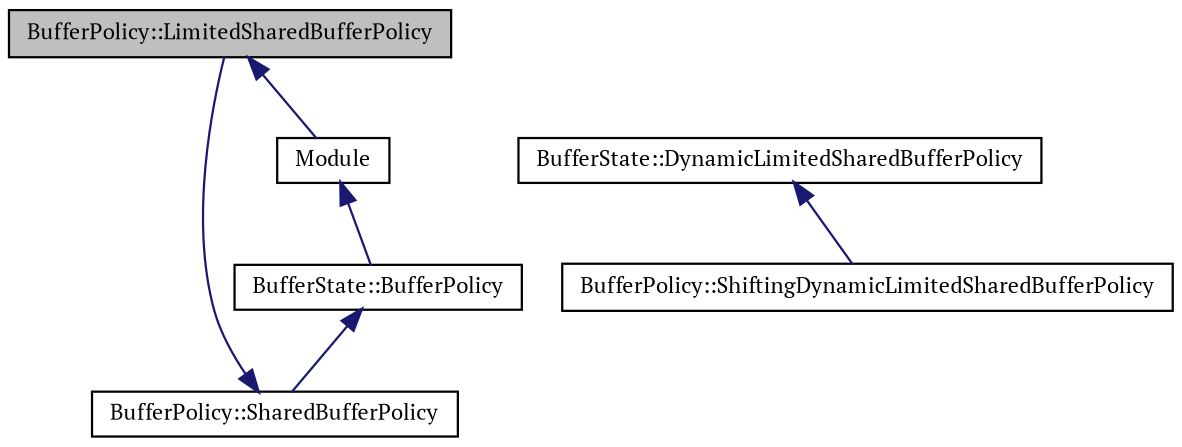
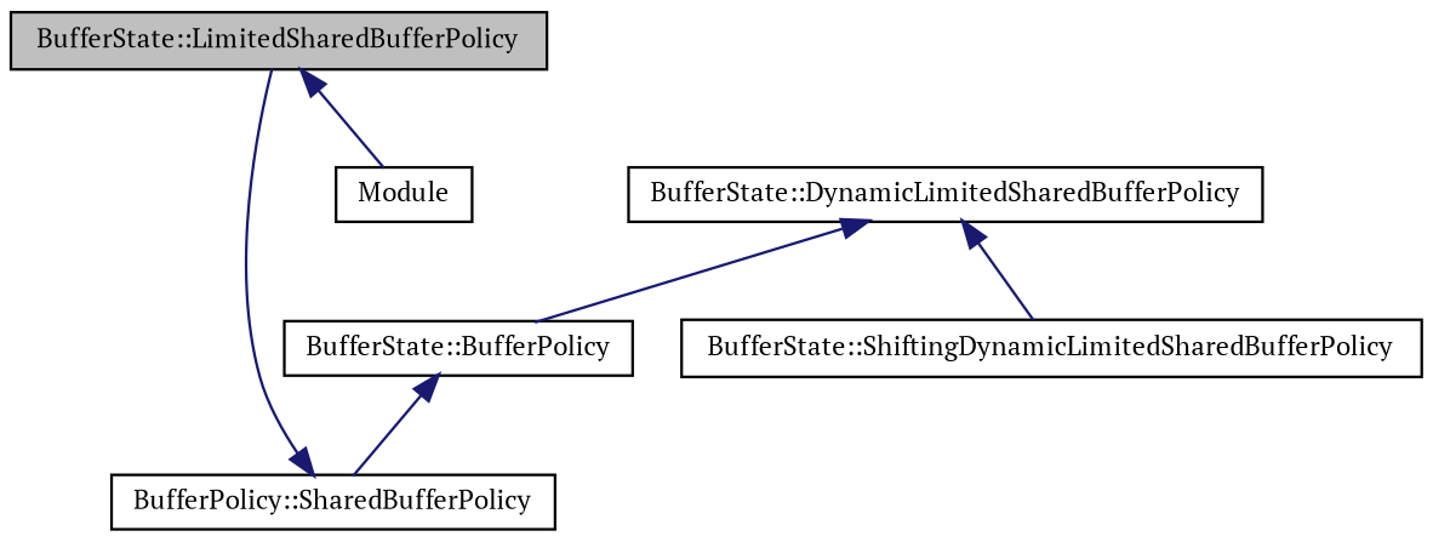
  digraph {
    fontname="PT Serif"
    node [color=black fontname="PT Serif" fontsize=10 shape=record]
    edge [color=midnightblue dir=back fontname="PT Serif" fontsize=10 labelfontname=FreeSans labelfontsize=10 style=solid]
-   n1 [fillcolor=grey75 fontcolor=black height=0.2 label="BufferPolicy::LimitedSharedBufferPolicy" style=filled width=0.4]
+   n1 [fillcolor=grey75 fontcolor=black height=0.2 label="BufferState::LimitedSharedBufferPolicy" style=filled width=0.4]
    n2 [height=0.2 label=Module width=0.4]
    n3 [height=0.2 label="BufferState::DynamicLimitedSharedBufferPolicy" width=0.4]
-   n4 [height=0.2 label="BufferPolicy::ShiftingDynamicLimitedSharedBufferPolicy" width=0.4]
+   n4 [height=0.2 label="BufferState::ShiftingDynamicLimitedSharedBufferPolicy" width=0.4]
    n5 [height=0.2 label="BufferPolicy::SharedBufferPolicy" width=0.4]
    n6 [height=0.2 label="BufferState::BufferPolicy" width=0.4]
    n1 -> n2
-   n2 -> n6
+   n3 -> n6
    n3 -> n4
    n5 -> n1
    n6 -> n5
  }
